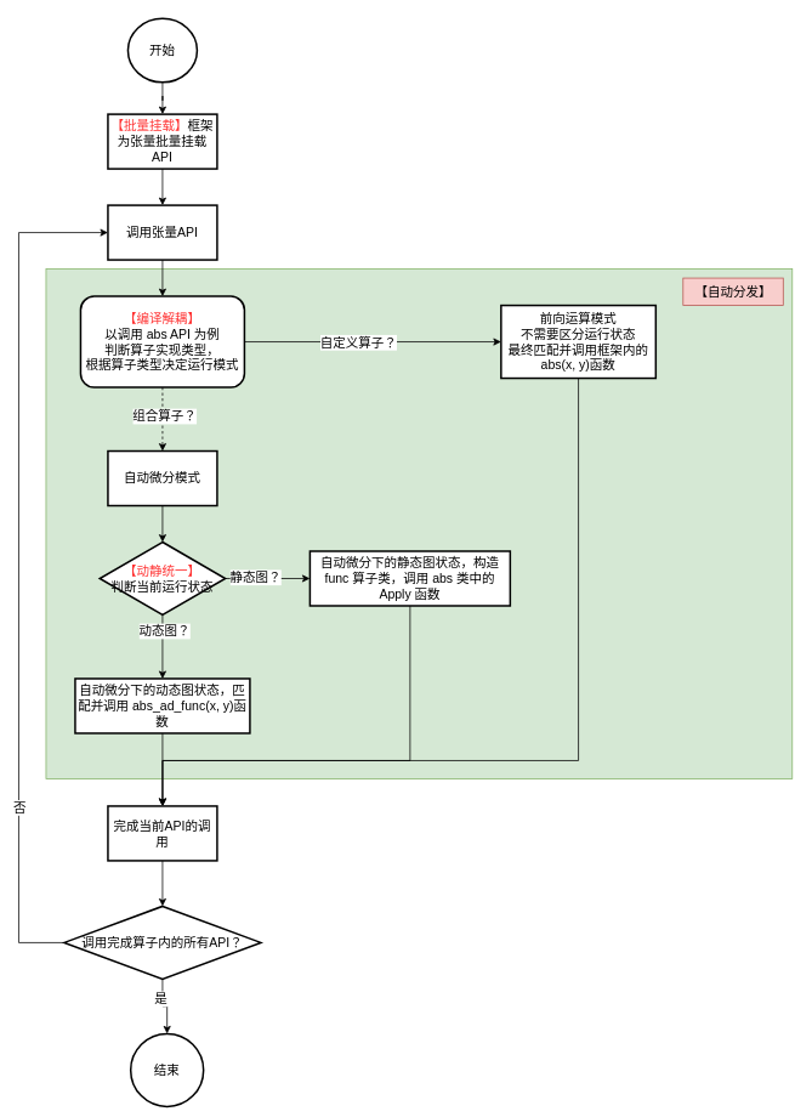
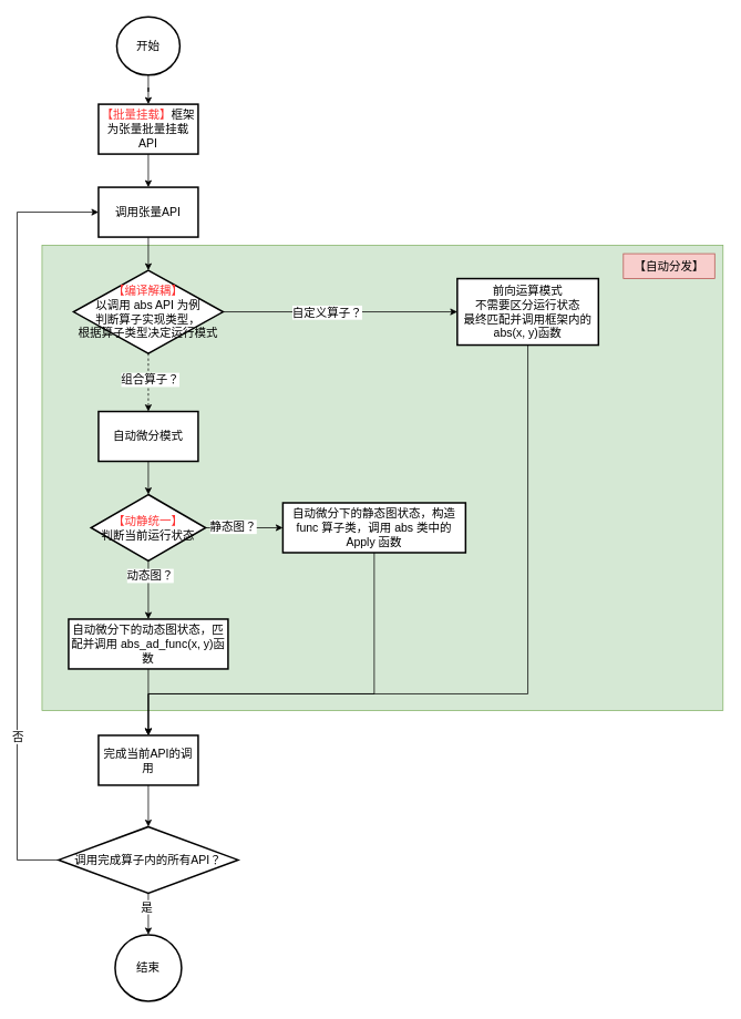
  <mxCell id="0" />
  <mxCell id="1" parent="0" />
  <mxCell id="2" value="" style="rounded=0;whiteSpace=wrap;html=1;fillColor=#d5e8d4;strokeColor=#82b366;fontSize=14;" vertex="1" parent="1"><mxGeometry x="50" y="295" width="820" height="560" as="geometry" /></mxCell>
  <mxCell id="3" value="" style="edgeStyle=orthogonalEdgeStyle;rounded=0;orthogonalLoop=1;jettySize=auto;html=1;fontSize=14;" parent="1" source="4" target="6" edge="1"><mxGeometry relative="1" as="geometry" /></mxCell>
  <mxCell id="4" value="开始" style="strokeWidth=2;html=1;shape=mxgraph.flowchart.start_2;whiteSpace=wrap;fontSize=14;" parent="1" vertex="1"><mxGeometry x="140" y="20" width="76" height="70" as="geometry" /></mxCell>
  <mxCell id="5" value="" style="edgeStyle=orthogonalEdgeStyle;rounded=0;orthogonalLoop=1;jettySize=auto;html=1;fontSize=14;" parent="1" source="6" target="8" edge="1"><mxGeometry relative="1" as="geometry" /></mxCell>
  <mxCell id="6" value="&lt;font color=&quot;#ff3333&quot;&gt;【批量挂载】&lt;/font&gt;框架为张量批量挂载 API" style="whiteSpace=wrap;html=1;strokeWidth=2;fontSize=14;" parent="1" vertex="1"><mxGeometry x="118" y="125" width="120" height="60" as="geometry" /></mxCell>
  <mxCell id="7" value="" style="edgeStyle=orthogonalEdgeStyle;rounded=0;orthogonalLoop=1;jettySize=auto;html=1;fontSize=14;" parent="1" source="8" target="13" edge="1"><mxGeometry relative="1" as="geometry" /></mxCell>
  <mxCell id="8" value="调用张量API" style="whiteSpace=wrap;html=1;strokeWidth=2;fontSize=14;" parent="1" vertex="1"><mxGeometry x="118" y="225" width="120" height="60" as="geometry" /></mxCell>
  <mxCell id="9" value="" style="edgeStyle=orthogonalEdgeStyle;rounded=0;orthogonalLoop=1;jettySize=auto;html=1;fontSize=14;" parent="1" source="13" target="15" edge="1"><mxGeometry relative="1" as="geometry" /></mxCell>
  <mxCell id="10" value="自定义算子？" style="edgeLabel;html=1;align=center;verticalAlign=middle;resizable=0;points=[];fontSize=14;" parent="9" vertex="1" connectable="0"><mxGeometry x="-0.118" y="1" relative="1" as="geometry"><mxPoint y="1" as="offset" /></mxGeometry></mxCell>
  <mxCell id="11" value="" style="edgeStyle=orthogonalEdgeStyle;rounded=0;orthogonalLoop=1;jettySize=auto;html=1;fontSize=14;dashed=1;" parent="1" source="13" target="17" edge="1"><mxGeometry relative="1" as="geometry" /></mxCell>
  <mxCell id="12" value="组合算子？" style="edgeLabel;html=1;align=center;verticalAlign=middle;resizable=0;points=[];fontSize=14;" parent="11" vertex="1" connectable="0"><mxGeometry x="-0.114" y="1" relative="1" as="geometry"><mxPoint as="offset" /></mxGeometry></mxCell>
- <mxCell id="13" value="&lt;font color=&quot;#ff3333&quot;&gt;【编译解耦】&lt;/font&gt;&lt;br style=&quot;font-size: 14px;&quot;&gt;以调用 abs API 为例&lt;br style=&quot;font-size: 14px;&quot;&gt;判断算子实现类型，&lt;br style=&quot;font-size: 14px;&quot;&gt;根据算子类型决定运行模式" style="whiteSpace=wrap;html=1;strokeWidth=2;fontSize=14;rounded=1;" parent="1" vertex="1"><mxGeometry x="88" y="325" width="180" height="100" as="geometry" /></mxCell>
+ <mxCell id="13" value="&lt;font color=&quot;#ff3333&quot;&gt;【编译解耦】&lt;/font&gt;&lt;br style=&quot;font-size: 14px;&quot;&gt;以调用 abs API 为例&lt;br style=&quot;font-size: 14px;&quot;&gt;判断算子实现类型，&lt;br style=&quot;font-size: 14px;&quot;&gt;根据算子类型决定运行模式" style="rhombus;whiteSpace=wrap;html=1;strokeWidth=2;fontSize=14;" parent="1" vertex="1"><mxGeometry x="88" y="325" width="180" height="100" as="geometry" /></mxCell>
  <mxCell id="14" style="edgeStyle=orthogonalEdgeStyle;rounded=0;orthogonalLoop=1;jettySize=auto;html=1;exitX=0.5;exitY=1;exitDx=0;exitDy=0;entryX=0.5;entryY=0;entryDx=0;entryDy=0;fontSize=14;" parent="1" source="15" target="28" edge="1"><mxGeometry relative="1" as="geometry"><Array as="points"><mxPoint x="635" y="835" /><mxPoint x="178" y="835" /></Array></mxGeometry></mxCell>
  <mxCell id="15" value="前向运算模式&lt;br style=&quot;font-size: 14px;&quot;&gt;不需要区分运行状态&lt;br style=&quot;font-size: 14px;&quot;&gt;最终匹配并调用框架内的 abs(x, y)函数" style="whiteSpace=wrap;html=1;strokeWidth=2;fontSize=14;" parent="1" vertex="1"><mxGeometry x="550" y="335" width="170" height="80" as="geometry" /></mxCell>
  <mxCell id="16" value="" style="edgeStyle=orthogonalEdgeStyle;rounded=0;orthogonalLoop=1;jettySize=auto;html=1;fontSize=14;" parent="1" source="17" target="22" edge="1"><mxGeometry relative="1" as="geometry" /></mxCell>
  <mxCell id="17" value="自动微分模式" style="whiteSpace=wrap;html=1;strokeWidth=2;fontSize=14;" parent="1" vertex="1"><mxGeometry x="118" y="495" width="120" height="60" as="geometry" /></mxCell>
  <mxCell id="18" value="" style="edgeStyle=orthogonalEdgeStyle;rounded=0;orthogonalLoop=1;jettySize=auto;html=1;fontSize=14;" parent="1" source="22" target="24" edge="1"><mxGeometry relative="1" as="geometry" /></mxCell>
  <mxCell id="19" value="动态图？" style="edgeLabel;html=1;align=center;verticalAlign=middle;resizable=0;points=[];fontSize=14;" parent="18" vertex="1" connectable="0"><mxGeometry x="-0.511" y="1" relative="1" as="geometry"><mxPoint as="offset" /></mxGeometry></mxCell>
  <mxCell id="20" value="" style="edgeStyle=orthogonalEdgeStyle;rounded=0;orthogonalLoop=1;jettySize=auto;html=1;fontSize=14;" parent="1" source="22" target="26" edge="1"><mxGeometry relative="1" as="geometry" /></mxCell>
  <mxCell id="21" value="静态图？" style="edgeLabel;html=1;align=center;verticalAlign=middle;resizable=0;points=[];fontSize=14;" parent="20" vertex="1" connectable="0"><mxGeometry x="-0.315" y="3" relative="1" as="geometry"><mxPoint y="1" as="offset" /></mxGeometry></mxCell>
  <mxCell id="22" value="&lt;font color=&quot;#ff3333&quot;&gt;【动静统一】&lt;/font&gt;&lt;br style=&quot;font-size: 14px;&quot;&gt;判断当前运行状态" style="rhombus;whiteSpace=wrap;html=1;strokeWidth=2;fontSize=14;" parent="1" vertex="1"><mxGeometry x="109" y="595" width="138" height="80" as="geometry" /></mxCell>
  <mxCell id="23" value="" style="edgeStyle=orthogonalEdgeStyle;rounded=0;orthogonalLoop=1;jettySize=auto;html=1;fontSize=14;" parent="1" source="24" target="28" edge="1"><mxGeometry relative="1" as="geometry" /></mxCell>
  <mxCell id="24" value="自动微分下的动态图状态，匹配并调用 abs_ad_func(x, y)函数" style="whiteSpace=wrap;html=1;strokeWidth=2;fontSize=14;" parent="1" vertex="1"><mxGeometry x="82" y="745" width="192" height="60" as="geometry" /></mxCell>
  <mxCell id="25" style="edgeStyle=orthogonalEdgeStyle;rounded=0;orthogonalLoop=1;jettySize=auto;html=1;exitX=0.5;exitY=1;exitDx=0;exitDy=0;entryX=0.5;entryY=0;entryDx=0;entryDy=0;fontSize=14;" parent="1" source="26" target="28" edge="1"><mxGeometry relative="1" as="geometry"><Array as="points"><mxPoint x="450" y="835" /><mxPoint x="178" y="835" /></Array></mxGeometry></mxCell>
  <mxCell id="26" value="自动微分下的静态图状态，构造 func 算子类，调用 abs 类中的 Apply 函数" style="whiteSpace=wrap;html=1;strokeWidth=2;fontSize=14;" parent="1" vertex="1"><mxGeometry x="340" y="605" width="220" height="60" as="geometry" /></mxCell>
  <mxCell id="27" value="" style="edgeStyle=orthogonalEdgeStyle;rounded=0;orthogonalLoop=1;jettySize=auto;html=1;fontSize=14;" parent="1" source="28" target="33" edge="1"><mxGeometry relative="1" as="geometry" /></mxCell>
  <mxCell id="28" value="完成当前API的调用" style="whiteSpace=wrap;html=1;strokeWidth=2;fontSize=14;" parent="1" vertex="1"><mxGeometry x="118" y="885" width="120" height="60" as="geometry" /></mxCell>
  <mxCell id="29" style="edgeStyle=orthogonalEdgeStyle;rounded=0;orthogonalLoop=1;jettySize=auto;html=1;exitX=0;exitY=0.5;exitDx=0;exitDy=0;entryX=0;entryY=0.5;entryDx=0;entryDy=0;fontSize=14;" parent="1" source="33" target="8" edge="1"><mxGeometry relative="1" as="geometry"><Array as="points"><mxPoint x="20" y="1035" /><mxPoint x="20" y="255" /></Array></mxGeometry></mxCell>
  <mxCell id="30" value="否" style="edgeLabel;html=1;align=center;verticalAlign=middle;resizable=0;points=[];fontSize=14;" parent="29" vertex="1" connectable="0"><mxGeometry x="-0.571" relative="1" as="geometry"><mxPoint as="offset" /></mxGeometry></mxCell>
  <mxCell id="31" value="" style="edgeStyle=orthogonalEdgeStyle;rounded=0;orthogonalLoop=1;jettySize=auto;html=1;fontSize=14;" parent="1" source="33" target="34" edge="1"><mxGeometry relative="1" as="geometry" /></mxCell>
  <mxCell id="32" value="是" style="edgeLabel;html=1;align=center;verticalAlign=middle;resizable=0;points=[];fontSize=14;" parent="31" vertex="1" connectable="0"><mxGeometry x="-0.35" y="-3" relative="1" as="geometry"><mxPoint as="offset" /></mxGeometry></mxCell>
  <mxCell id="33" value="调用完成算子内的所有API？" style="rhombus;whiteSpace=wrap;html=1;strokeWidth=2;fontSize=14;" parent="1" vertex="1"><mxGeometry x="70" y="995" width="216" height="80" as="geometry" /></mxCell>
- <mxCell id="34" value="结束" style="ellipse;whiteSpace=wrap;html=1;strokeWidth=2;fontSize=14;" parent="1" vertex="1"><mxGeometry x="143" y="1135" width="80" height="80" as="geometry" /></mxCell>
+ <mxCell id="34" value="结束" style="ellipse;whiteSpace=wrap;html=1;strokeWidth=2;fontSize=14;" parent="1" vertex="1"><mxGeometry x="138" y="1125" width="80" height="80" as="geometry" /></mxCell>
  <mxCell id="35" value="&lt;font style=&quot;font-size: 14px;&quot;&gt;【自动分发】&lt;/font&gt;" style="text;html=1;align=center;verticalAlign=middle;resizable=0;points=[];autosize=1;strokeColor=#b85450;fillColor=#f8cecc;fontSize=14;" vertex="1" parent="1"><mxGeometry x="750" y="305" width="110" height="30" as="geometry" /></mxCell>
